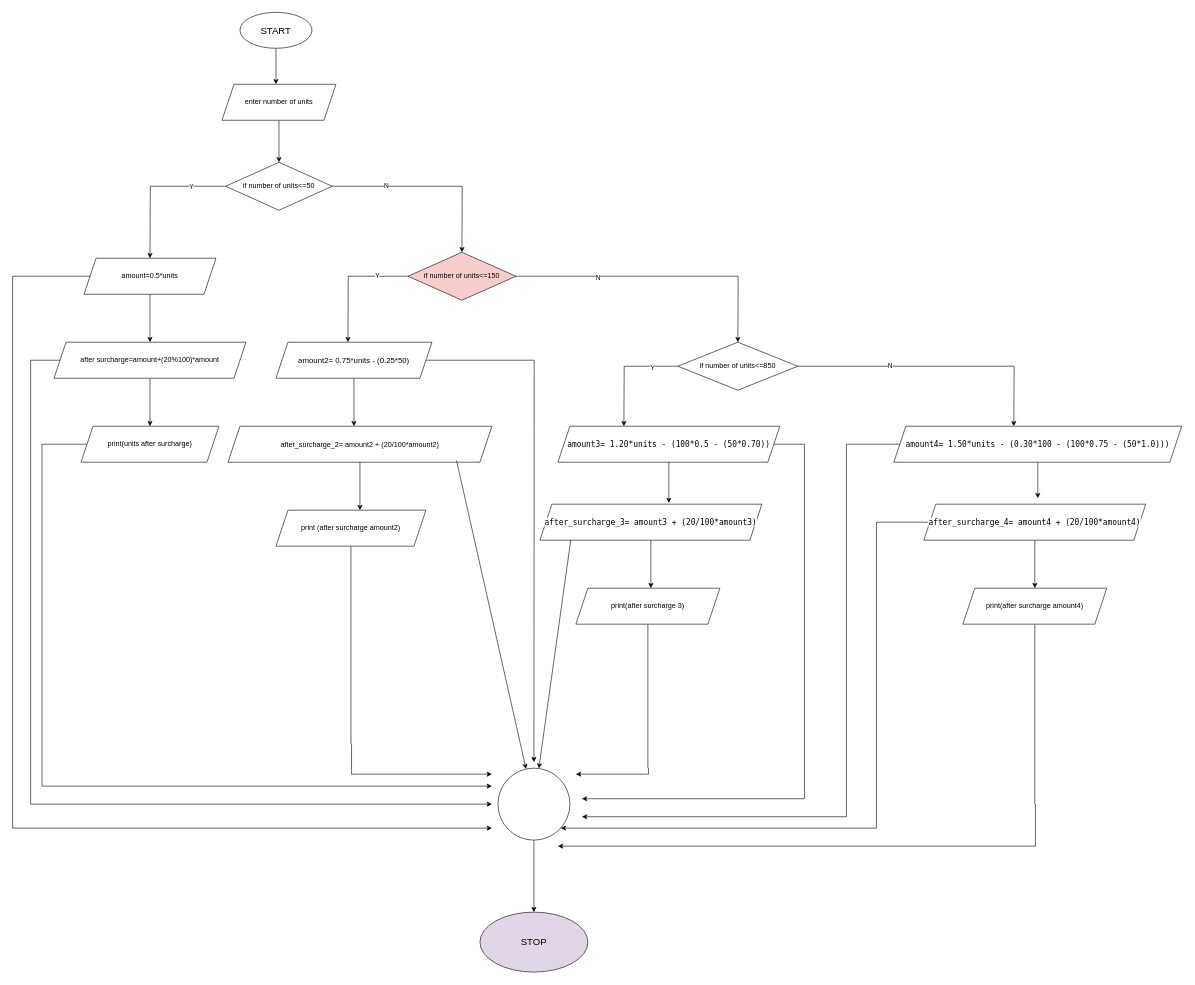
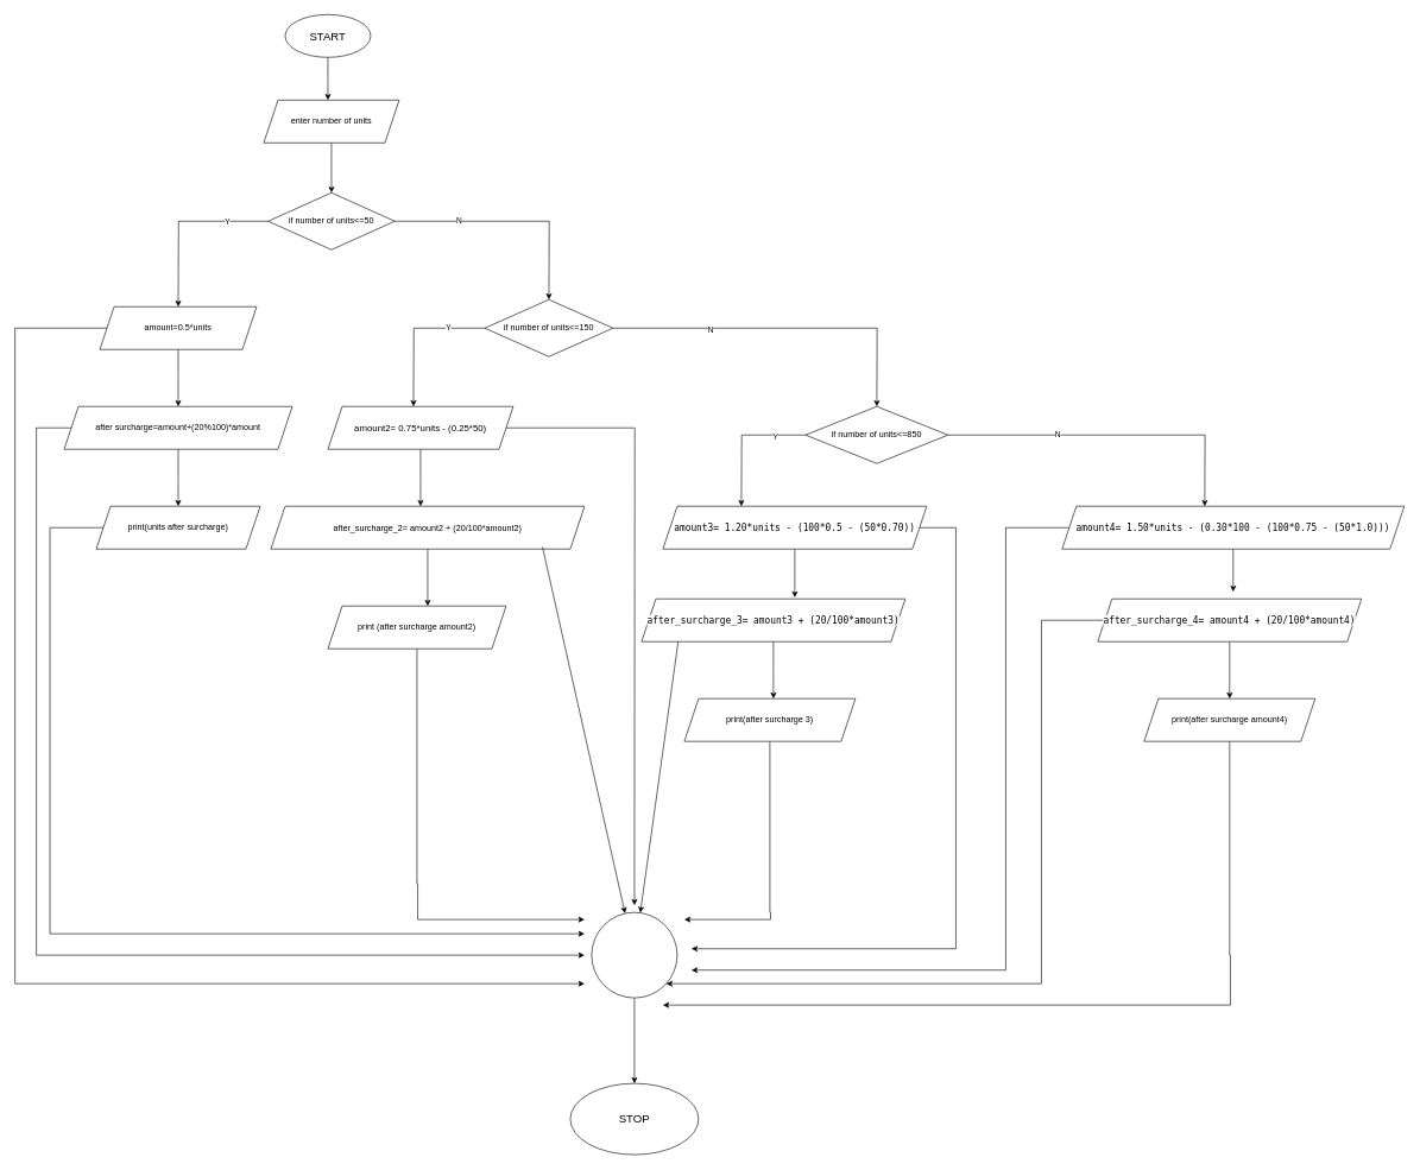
  <mxCell id="0" />
  <mxCell id="1" parent="0" />
  <mxCell id="2" style="edgeStyle=orthogonalEdgeStyle;rounded=0;orthogonalLoop=1;jettySize=auto;html=1;" edge="1" parent="1" source="3"><mxGeometry relative="1" as="geometry"><mxPoint x="459" y="140" as="targetPoint" /></mxGeometry></mxCell>
  <mxCell id="3" value="&lt;font size=&quot;3&quot;&gt;START&lt;/font&gt;" style="ellipse;whiteSpace=wrap;html=1;" vertex="1" parent="1"><mxGeometry x="399" y="20" width="120" height="60" as="geometry" /></mxCell>
  <mxCell id="4" style="edgeStyle=orthogonalEdgeStyle;rounded=0;orthogonalLoop=1;jettySize=auto;html=1;entryX=0.5;entryY=0;entryDx=0;entryDy=0;" edge="1" parent="1" source="5" target="10"><mxGeometry relative="1" as="geometry"><mxPoint x="469" y="250" as="targetPoint" /></mxGeometry></mxCell>
  <mxCell id="5" value="enter number of units" style="shape=parallelogram;perimeter=parallelogramPerimeter;whiteSpace=wrap;html=1;fixedSize=1;" vertex="1" parent="1"><mxGeometry x="369" y="140" width="190" height="60" as="geometry" /></mxCell>
  <mxCell id="6" style="edgeStyle=orthogonalEdgeStyle;rounded=0;orthogonalLoop=1;jettySize=auto;html=1;" edge="1" parent="1" source="10"><mxGeometry relative="1" as="geometry"><mxPoint x="249" y="430" as="targetPoint" /></mxGeometry></mxCell>
  <mxCell id="7" value="Y" style="edgeLabel;html=1;align=center;verticalAlign=middle;resizable=0;points=[];" connectable="0" vertex="1" parent="6"><mxGeometry x="-0.526" relative="1" as="geometry"><mxPoint as="offset" /></mxGeometry></mxCell>
  <mxCell id="8" style="edgeStyle=orthogonalEdgeStyle;rounded=0;orthogonalLoop=1;jettySize=auto;html=1;" edge="1" parent="1" source="10"><mxGeometry relative="1" as="geometry"><mxPoint x="769" y="420" as="targetPoint" /></mxGeometry></mxCell>
  <mxCell id="9" value="N" style="edgeLabel;html=1;align=center;verticalAlign=middle;resizable=0;points=[];" connectable="0" vertex="1" parent="8"><mxGeometry x="-0.447" y="1" relative="1" as="geometry"><mxPoint as="offset" /></mxGeometry></mxCell>
  <mxCell id="10" value="if number of units&amp;lt;=50" style="rhombus;whiteSpace=wrap;html=1;" vertex="1" parent="1"><mxGeometry x="375.25" y="270" width="177.5" height="80" as="geometry" /></mxCell>
  <mxCell id="11" style="edgeStyle=orthogonalEdgeStyle;rounded=0;orthogonalLoop=1;jettySize=auto;html=1;" edge="1" parent="1" source="13"><mxGeometry relative="1" as="geometry"><mxPoint x="249" y="570" as="targetPoint" /></mxGeometry></mxCell>
  <mxCell id="12" style="edgeStyle=orthogonalEdgeStyle;rounded=0;orthogonalLoop=1;jettySize=auto;html=1;" edge="1" parent="1" source="13"><mxGeometry relative="1" as="geometry"><mxPoint x="819" y="1380" as="targetPoint" /><Array as="points"><mxPoint x="20" y="460" /><mxPoint x="20" y="1380" /><mxPoint x="599" y="1380" /></Array></mxGeometry></mxCell>
  <mxCell id="13" value="amount=0.5*units" style="shape=parallelogram;perimeter=parallelogramPerimeter;whiteSpace=wrap;html=1;fixedSize=1;" vertex="1" parent="1"><mxGeometry x="139" y="430" width="220" height="60" as="geometry" /></mxCell>
  <mxCell id="14" style="edgeStyle=orthogonalEdgeStyle;rounded=0;orthogonalLoop=1;jettySize=auto;html=1;" edge="1" parent="1" source="16"><mxGeometry relative="1" as="geometry"><mxPoint x="249" y="710" as="targetPoint" /></mxGeometry></mxCell>
  <mxCell id="15" style="edgeStyle=orthogonalEdgeStyle;rounded=0;orthogonalLoop=1;jettySize=auto;html=1;" edge="1" parent="1" source="16"><mxGeometry relative="1" as="geometry"><mxPoint x="819" y="1340" as="targetPoint" /><Array as="points"><mxPoint x="50" y="600" /><mxPoint x="50" y="1340" /></Array></mxGeometry></mxCell>
  <mxCell id="16" value="after surcharge=amount+(20%100)*amount" style="shape=parallelogram;perimeter=parallelogramPerimeter;whiteSpace=wrap;html=1;fixedSize=1;" vertex="1" parent="1"><mxGeometry x="89" y="570" width="320" height="60" as="geometry" /></mxCell>
  <mxCell id="17" style="edgeStyle=orthogonalEdgeStyle;rounded=0;orthogonalLoop=1;jettySize=auto;html=1;" edge="1" parent="1" source="18"><mxGeometry relative="1" as="geometry"><mxPoint x="819" y="1310" as="targetPoint" /><mxPoint x="123" y="760" as="sourcePoint" /><Array as="points"><mxPoint x="69" y="740" /><mxPoint x="69" y="1310" /></Array></mxGeometry></mxCell>
  <mxCell id="18" value="print(units after surcharge)" style="shape=parallelogram;perimeter=parallelogramPerimeter;whiteSpace=wrap;html=1;fixedSize=1;" vertex="1" parent="1"><mxGeometry x="134" y="710" width="230" height="60" as="geometry" /></mxCell>
  <mxCell id="19" style="edgeStyle=orthogonalEdgeStyle;rounded=0;orthogonalLoop=1;jettySize=auto;html=1;" edge="1" parent="1" source="23"><mxGeometry relative="1" as="geometry"><mxPoint x="579" y="570" as="targetPoint" /></mxGeometry></mxCell>
  <mxCell id="20" value="Y" style="edgeLabel;html=1;align=center;verticalAlign=middle;resizable=0;points=[];" connectable="0" vertex="1" parent="19"><mxGeometry x="-0.504" y="-1" relative="1" as="geometry"><mxPoint as="offset" /></mxGeometry></mxCell>
  <mxCell id="21" style="edgeStyle=orthogonalEdgeStyle;rounded=0;orthogonalLoop=1;jettySize=auto;html=1;" edge="1" parent="1" source="23"><mxGeometry relative="1" as="geometry"><mxPoint x="1229" y="570" as="targetPoint" /></mxGeometry></mxCell>
  <mxCell id="22" value="N" style="edgeLabel;html=1;align=center;verticalAlign=middle;resizable=0;points=[];" connectable="0" vertex="1" parent="21"><mxGeometry x="-0.436" y="-1" relative="1" as="geometry"><mxPoint as="offset" /></mxGeometry></mxCell>
- <mxCell id="23" value="if number of units&amp;lt;=150" style="rhombus;whiteSpace=wrap;html=1;fillColor=#f8cecc;" vertex="1" parent="1"><mxGeometry x="679" y="420" width="180" height="80" as="geometry" /></mxCell>
+ <mxCell id="23" value="if number of units&amp;lt;=150" style="rhombus;whiteSpace=wrap;html=1;" vertex="1" parent="1"><mxGeometry x="679" y="420" width="180" height="80" as="geometry" /></mxCell>
  <mxCell id="24" style="edgeStyle=orthogonalEdgeStyle;rounded=0;orthogonalLoop=1;jettySize=auto;html=1;" edge="1" parent="1" source="26"><mxGeometry relative="1" as="geometry"><mxPoint x="589" y="710" as="targetPoint" /></mxGeometry></mxCell>
  <mxCell id="25" style="edgeStyle=orthogonalEdgeStyle;rounded=0;orthogonalLoop=1;jettySize=auto;html=1;" edge="1" parent="1" source="26"><mxGeometry relative="1" as="geometry"><mxPoint x="889" y="1270" as="targetPoint" /></mxGeometry></mxCell>
  <mxCell id="26" value="&lt;pre style=&quot;font-size: 9.8pt;&quot;&gt;&lt;font style=&quot;&quot; face=&quot;Helvetica&quot;&gt;amount2= 0.75*units - (0.25*50)&lt;/font&gt;&lt;/pre&gt;" style="shape=parallelogram;perimeter=parallelogramPerimeter;whiteSpace=wrap;html=1;fixedSize=1;" vertex="1" parent="1"><mxGeometry x="459" y="570" width="260" height="60" as="geometry" /></mxCell>
  <mxCell id="27" style="edgeStyle=orthogonalEdgeStyle;rounded=0;orthogonalLoop=1;jettySize=auto;html=1;" edge="1" parent="1" source="28"><mxGeometry relative="1" as="geometry"><mxPoint x="599" y="850" as="targetPoint" /></mxGeometry></mxCell>
  <mxCell id="28" value="&lt;div style=&quot;&quot;&gt;&lt;pre style=&quot;&quot;&gt;&lt;font style=&quot;font-size: 12px; background-color: rgb(255, 255, 255);&quot; face=&quot;Helvetica&quot;&gt;after_surcharge_2= amount2 + (20/100*amount2)&lt;/font&gt;&lt;font style=&quot;background-color: rgb(30, 31, 34); font-size: 9.8pt; color: rgb(188, 190, 196);&quot; face=&quot;JetBrains Mono, monospace&quot;&gt;&lt;br&gt;&lt;/font&gt;&lt;/pre&gt;&lt;/div&gt;" style="shape=parallelogram;perimeter=parallelogramPerimeter;whiteSpace=wrap;html=1;fixedSize=1;" vertex="1" parent="1"><mxGeometry x="379" y="710" width="440" height="60" as="geometry" /></mxCell>
  <mxCell id="29" style="edgeStyle=orthogonalEdgeStyle;rounded=0;orthogonalLoop=1;jettySize=auto;html=1;" edge="1" parent="1" source="30"><mxGeometry relative="1" as="geometry"><mxPoint x="819" y="1290" as="targetPoint" /><Array as="points"><mxPoint x="584" y="1240" /><mxPoint x="585" y="1290" /></Array></mxGeometry></mxCell>
  <mxCell id="30" value="print (after surcharge amount2)" style="shape=parallelogram;perimeter=parallelogramPerimeter;whiteSpace=wrap;html=1;fixedSize=1;" vertex="1" parent="1"><mxGeometry x="459" y="850" width="250" height="60" as="geometry" /></mxCell>
  <mxCell id="31" style="edgeStyle=orthogonalEdgeStyle;rounded=0;orthogonalLoop=1;jettySize=auto;html=1;" edge="1" parent="1" source="35"><mxGeometry relative="1" as="geometry"><mxPoint x="1039" y="710" as="targetPoint" /></mxGeometry></mxCell>
  <mxCell id="32" value="Y" style="edgeLabel;html=1;align=center;verticalAlign=middle;resizable=0;points=[];" connectable="0" vertex="1" parent="31"><mxGeometry x="-0.546" y="1" relative="1" as="geometry"><mxPoint as="offset" /></mxGeometry></mxCell>
  <mxCell id="33" style="edgeStyle=orthogonalEdgeStyle;rounded=0;orthogonalLoop=1;jettySize=auto;html=1;" edge="1" parent="1" source="35"><mxGeometry relative="1" as="geometry"><mxPoint x="1689" y="710" as="targetPoint" /></mxGeometry></mxCell>
  <mxCell id="34" value="N" style="edgeLabel;html=1;align=center;verticalAlign=middle;resizable=0;points=[];" connectable="0" vertex="1" parent="33"><mxGeometry x="-0.336" y="1" relative="1" as="geometry"><mxPoint as="offset" /></mxGeometry></mxCell>
  <mxCell id="35" value="if number of units&amp;lt;=850" style="rhombus;whiteSpace=wrap;html=1;" vertex="1" parent="1"><mxGeometry x="1129" y="570" width="200" height="80" as="geometry" /></mxCell>
  <mxCell id="36" style="edgeStyle=orthogonalEdgeStyle;rounded=0;orthogonalLoop=1;jettySize=auto;html=1;entryX=0.581;entryY=-0.033;entryDx=0;entryDy=0;entryPerimeter=0;" edge="1" parent="1" source="38" target="40"><mxGeometry relative="1" as="geometry"><mxPoint x="1034" y="840" as="targetPoint" /></mxGeometry></mxCell>
  <mxCell id="37" style="edgeStyle=orthogonalEdgeStyle;rounded=0;orthogonalLoop=1;jettySize=auto;html=1;" edge="1" parent="1" source="38"><mxGeometry relative="1" as="geometry"><mxPoint x="969" y="1331" as="targetPoint" /><Array as="points"><mxPoint x="1340" y="740" /><mxPoint x="1340" y="1331" /></Array></mxGeometry></mxCell>
  <mxCell id="38" value="&lt;div style=&quot;&quot;&gt;&lt;pre style=&quot;font-family: &amp;quot;JetBrains Mono&amp;quot;, monospace; font-size: 9.8pt;&quot;&gt;&lt;span style=&quot;background-color: rgb(255, 255, 255);&quot;&gt;amount3= 1.20*units - (100*0.5 - (50*0.70))&lt;/span&gt;&lt;/pre&gt;&lt;/div&gt;" style="shape=parallelogram;perimeter=parallelogramPerimeter;whiteSpace=wrap;html=1;fixedSize=1;" vertex="1" parent="1"><mxGeometry x="929" y="710" width="370" height="60" as="geometry" /></mxCell>
  <mxCell id="39" style="edgeStyle=orthogonalEdgeStyle;rounded=0;orthogonalLoop=1;jettySize=auto;html=1;" edge="1" parent="1" source="40"><mxGeometry relative="1" as="geometry"><mxPoint x="1084" y="980" as="targetPoint" /></mxGeometry></mxCell>
  <mxCell id="40" value="&lt;div style=&quot;&quot;&gt;&lt;pre style=&quot;font-family: &amp;quot;JetBrains Mono&amp;quot;, monospace; font-size: 9.8pt;&quot;&gt;&lt;span style=&quot;background-color: rgb(255, 255, 255);&quot;&gt;after_surcharge_3= amount3 + (20/100*amount3)&lt;/span&gt;&lt;font style=&quot;background-color: rgb(30, 31, 34);&quot; color=&quot;#bcbec4&quot;&gt;&lt;br&gt;&lt;/font&gt;&lt;/pre&gt;&lt;/div&gt;" style="shape=parallelogram;perimeter=parallelogramPerimeter;whiteSpace=wrap;html=1;fixedSize=1;" vertex="1" parent="1"><mxGeometry x="899" y="840" width="370" height="60" as="geometry" /></mxCell>
  <mxCell id="41" style="edgeStyle=orthogonalEdgeStyle;rounded=0;orthogonalLoop=1;jettySize=auto;html=1;" edge="1" parent="1" source="42"><mxGeometry relative="1" as="geometry"><mxPoint x="959" y="1290" as="targetPoint" /><Array as="points"><mxPoint x="1079" y="1280" /><mxPoint x="1080" y="1290" /></Array></mxGeometry></mxCell>
  <mxCell id="42" value="print(after surcharge 3)" style="shape=parallelogram;perimeter=parallelogramPerimeter;whiteSpace=wrap;html=1;fixedSize=1;" vertex="1" parent="1"><mxGeometry x="959" y="980" width="240" height="60" as="geometry" /></mxCell>
  <mxCell id="43" style="edgeStyle=orthogonalEdgeStyle;rounded=0;orthogonalLoop=1;jettySize=auto;html=1;" edge="1" parent="1" source="45"><mxGeometry relative="1" as="geometry"><mxPoint x="1729" y="830" as="targetPoint" /></mxGeometry></mxCell>
  <mxCell id="44" style="edgeStyle=orthogonalEdgeStyle;rounded=0;orthogonalLoop=1;jettySize=auto;html=1;" edge="1" parent="1" source="45"><mxGeometry relative="1" as="geometry"><mxPoint x="969" y="1361" as="targetPoint" /><Array as="points"><mxPoint x="1410" y="740" /><mxPoint x="1410" y="1361" /></Array></mxGeometry></mxCell>
  <mxCell id="45" value="&lt;div style=&quot;&quot;&gt;&lt;pre style=&quot;font-family: &amp;quot;JetBrains Mono&amp;quot;, monospace; font-size: 9.8pt;&quot;&gt;&lt;div style=&quot;&quot;&gt;&lt;pre style=&quot;font-family: &amp;quot;JetBrains Mono&amp;quot;, monospace; font-size: 9.8pt;&quot;&gt;&lt;span style=&quot;background-color: rgb(255, 255, 255);&quot;&gt;amount4= 1.50*units - (0.30*100 - (100*0.75 - (50*1.0)))&lt;/span&gt;&lt;font style=&quot;background-color: rgb(30, 31, 34);&quot; color=&quot;#bcbec4&quot;&gt;&lt;br&gt;&lt;/font&gt;&lt;/pre&gt;&lt;/div&gt;&lt;/pre&gt;&lt;/div&gt;" style="shape=parallelogram;perimeter=parallelogramPerimeter;whiteSpace=wrap;html=1;fixedSize=1;" vertex="1" parent="1"><mxGeometry x="1489" y="710" width="480" height="60" as="geometry" /></mxCell>
  <mxCell id="46" style="edgeStyle=orthogonalEdgeStyle;rounded=0;orthogonalLoop=1;jettySize=auto;html=1;" edge="1" parent="1" source="48"><mxGeometry relative="1" as="geometry"><mxPoint x="1724" y="980" as="targetPoint" /></mxGeometry></mxCell>
  <mxCell id="47" style="edgeStyle=orthogonalEdgeStyle;rounded=0;orthogonalLoop=1;jettySize=auto;html=1;" edge="1" parent="1" source="48" target="52"><mxGeometry relative="1" as="geometry"><mxPoint x="1459" y="1390" as="targetPoint" /><Array as="points"><mxPoint x="1460" y="870" /><mxPoint x="1460" y="1380" /></Array></mxGeometry></mxCell>
  <mxCell id="48" value="&lt;div style=&quot;&quot;&gt;&lt;pre style=&quot;font-family: &amp;quot;JetBrains Mono&amp;quot;, monospace; font-size: 9.8pt;&quot;&gt;&lt;div style=&quot;&quot;&gt;&lt;pre style=&quot;font-family: &amp;quot;JetBrains Mono&amp;quot;, monospace; font-size: 9.8pt;&quot;&gt;&lt;span style=&quot;background-color: rgb(255, 255, 255);&quot;&gt;after_surcharge_4= amount4 + (20/100*amount4)&lt;/span&gt;&lt;font style=&quot;background-color: rgb(30, 31, 34);&quot; color=&quot;#bcbec4&quot;&gt;&lt;br&gt;&lt;/font&gt;&lt;/pre&gt;&lt;/div&gt;&lt;/pre&gt;&lt;/div&gt;" style="shape=parallelogram;perimeter=parallelogramPerimeter;whiteSpace=wrap;html=1;fixedSize=1;" vertex="1" parent="1"><mxGeometry x="1539" y="840" width="370" height="60" as="geometry" /></mxCell>
  <mxCell id="49" style="edgeStyle=orthogonalEdgeStyle;rounded=0;orthogonalLoop=1;jettySize=auto;html=1;" edge="1" parent="1" source="50"><mxGeometry relative="1" as="geometry"><mxPoint x="929" y="1410" as="targetPoint" /><Array as="points"><mxPoint x="1724" y="1340" /><mxPoint x="1725" y="1390" /></Array></mxGeometry></mxCell>
  <mxCell id="50" value="print(after surcharge amount4)" style="shape=parallelogram;perimeter=parallelogramPerimeter;whiteSpace=wrap;html=1;fixedSize=1;" vertex="1" parent="1"><mxGeometry x="1604" y="980" width="240" height="60" as="geometry" /></mxCell>
  <mxCell id="51" style="edgeStyle=orthogonalEdgeStyle;rounded=0;orthogonalLoop=1;jettySize=auto;html=1;" edge="1" parent="1" source="52" target="55"><mxGeometry relative="1" as="geometry"><mxPoint x="889" y="1570" as="targetPoint" /></mxGeometry></mxCell>
  <mxCell id="52" value="" style="ellipse;whiteSpace=wrap;html=1;aspect=fixed;" vertex="1" parent="1"><mxGeometry x="829" y="1280" width="120" height="120" as="geometry" /></mxCell>
  <mxCell id="53" value="" style="endArrow=classic;html=1;rounded=0;exitX=0.866;exitY=0.954;exitDx=0;exitDy=0;exitPerimeter=0;" edge="1" parent="1" source="28" target="52"><mxGeometry width="50" height="50" relative="1" as="geometry"><mxPoint x="849" y="1030" as="sourcePoint" /><mxPoint x="899" y="980" as="targetPoint" /></mxGeometry></mxCell>
  <mxCell id="54" value="" style="endArrow=classic;html=1;rounded=0;exitX=0.139;exitY=0.996;exitDx=0;exitDy=0;exitPerimeter=0;" edge="1" parent="1" source="40" target="52"><mxGeometry width="50" height="50" relative="1" as="geometry"><mxPoint x="849" y="1030" as="sourcePoint" /><mxPoint x="899" y="980" as="targetPoint" /></mxGeometry></mxCell>
- <mxCell id="55" value="&lt;font size=&quot;3&quot;&gt;STOP&lt;/font&gt;" style="ellipse;whiteSpace=wrap;html=1;fillColor=#e1d5e7;" vertex="1" parent="1"><mxGeometry x="799" y="1520" width="180" height="100" as="geometry" /></mxCell>
+ <mxCell id="55" value="&lt;font size=&quot;3&quot;&gt;STOP&lt;/font&gt;" style="ellipse;whiteSpace=wrap;html=1;" vertex="1" parent="1"><mxGeometry x="799" y="1520" width="180" height="100" as="geometry" /></mxCell>
